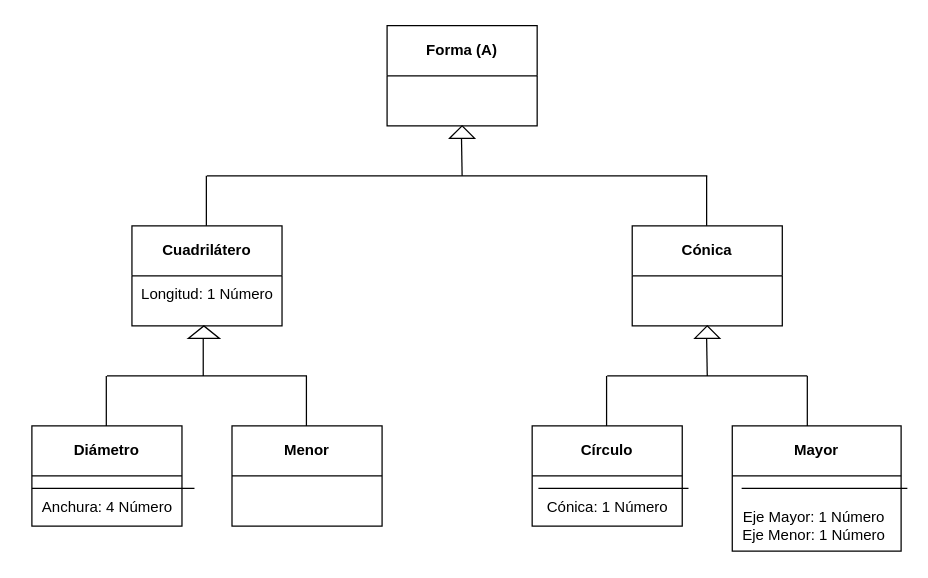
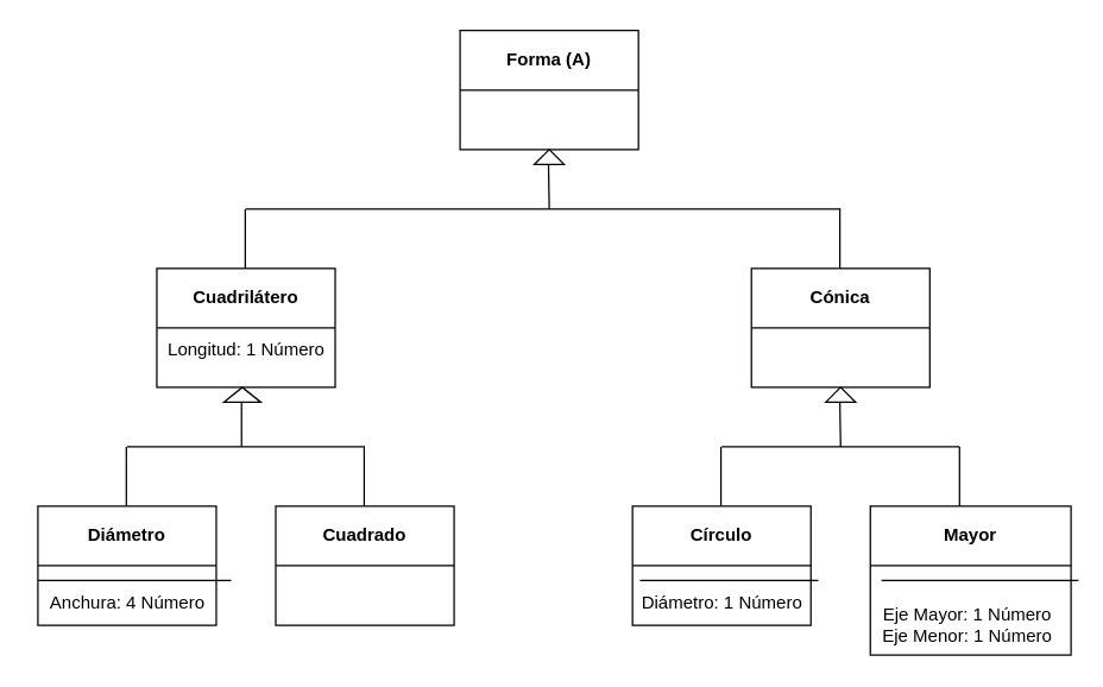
  <mxCell id="0" />
  <mxCell id="1" parent="0" />
  <mxCell id="2" value="Forma (A)" style="swimlane;whiteSpace=wrap;html=1;startSize=40;" vertex="1" parent="1"><mxGeometry x="309" y="20" width="120" height="80" as="geometry" /></mxCell>
  <mxCell id="3" value="Cónica" style="swimlane;whiteSpace=wrap;html=1;startSize=40;" vertex="1" parent="1"><mxGeometry x="505" y="180" width="120" height="80" as="geometry" /></mxCell>
  <mxCell id="4" value="Cuadrilátero" style="swimlane;whiteSpace=wrap;html=1;startSize=40;" vertex="1" parent="1"><mxGeometry x="105" y="180" width="120" height="80" as="geometry" /></mxCell>
  <mxCell id="5" value="Longitud: 1 Número" style="text;html=1;align=center;verticalAlign=middle;resizable=0;points=[];autosize=1;strokeColor=none;fillColor=none;" vertex="1" parent="4"><mxGeometry x="-5" y="40" width="130" height="30" as="geometry" /></mxCell>
  <mxCell id="6" value="Círculo" style="swimlane;whiteSpace=wrap;html=1;startSize=40;" vertex="1" parent="1"><mxGeometry x="425" y="340" width="120" height="80" as="geometry" /></mxCell>
- <mxCell id="7" value="Cónica: 1 Número" style="text;html=1;align=center;verticalAlign=middle;resizable=0;points=[];autosize=1;strokeColor=none;fillColor=none;" vertex="1" parent="6"><mxGeometry x="-5" y="50" width="130" height="30" as="geometry" /></mxCell>
+ <mxCell id="7" value="Diámetro: 1 Número" style="text;html=1;align=center;verticalAlign=middle;resizable=0;points=[];autosize=1;strokeColor=none;fillColor=none;" vertex="1" parent="6"><mxGeometry x="-5" y="50" width="130" height="30" as="geometry" /></mxCell>
  <mxCell id="8" value="" style="endArrow=none;html=1;" edge="1" parent="6"><mxGeometry width="50" height="50" relative="1" as="geometry"><mxPoint x="5" y="50" as="sourcePoint" /><mxPoint x="125" y="50" as="targetPoint" /></mxGeometry></mxCell>
  <mxCell id="9" value="Diámetro" style="swimlane;whiteSpace=wrap;html=1;startSize=40;" vertex="1" parent="1"><mxGeometry x="25" y="340" width="120" height="80" as="geometry" /></mxCell>
  <mxCell id="10" value="Anchura: 4 Número" style="text;html=1;align=center;verticalAlign=middle;resizable=0;points=[];autosize=1;strokeColor=none;fillColor=none;" vertex="1" parent="9"><mxGeometry x="-5" y="50" width="130" height="30" as="geometry" /></mxCell>
  <mxCell id="11" value="" style="endArrow=none;html=1;" edge="1" parent="9"><mxGeometry width="50" height="50" relative="1" as="geometry"><mxPoint y="50" as="sourcePoint" /><mxPoint x="130" y="50" as="targetPoint" /></mxGeometry></mxCell>
- <mxCell id="12" value="Menor" style="swimlane;whiteSpace=wrap;html=1;startSize=40;" vertex="1" parent="1"><mxGeometry x="185" y="340" width="120" height="80" as="geometry" /></mxCell>
+ <mxCell id="12" value="Cuadrado" style="swimlane;whiteSpace=wrap;html=1;startSize=40;" vertex="1" parent="1"><mxGeometry x="185" y="340" width="120" height="80" as="geometry" /></mxCell>
  <mxCell id="13" value="Mayor" style="swimlane;whiteSpace=wrap;html=1;startSize=40;" vertex="1" parent="1"><mxGeometry x="585" y="340" width="135" height="100" as="geometry" /></mxCell>
  <mxCell id="14" value="Eje Mayor: 1 Número&lt;br/&gt;Eje Menor: 1 Número" style="text;html=1;align=center;verticalAlign=middle;resizable=0;points=[];autosize=1;strokeColor=none;fillColor=none;" vertex="1" parent="13"><mxGeometry x="-5" y="60" width="140" height="40" as="geometry" /></mxCell>
  <mxCell id="15" value="" style="endArrow=none;html=1;" edge="1" parent="13"><mxGeometry width="50" height="50" relative="1" as="geometry"><mxPoint x="7.5" y="50" as="sourcePoint" /><mxPoint x="140" y="50" as="targetPoint" /></mxGeometry></mxCell>
  <mxCell id="16" value="" style="triangle;whiteSpace=wrap;html=1;direction=north;" vertex="1" parent="1"><mxGeometry x="359" y="100" width="20" height="10" as="geometry" /></mxCell>
  <mxCell id="17" value="" style="endArrow=none;html=1;" edge="1" parent="1"><mxGeometry width="50" height="50" relative="1" as="geometry"><mxPoint x="368.5" y="110" as="sourcePoint" /><mxPoint x="369" y="140" as="targetPoint" /></mxGeometry></mxCell>
  <mxCell id="18" value="" style="endArrow=none;html=1;" edge="1" parent="1"><mxGeometry width="50" height="50" relative="1" as="geometry"><mxPoint x="165" y="140" as="sourcePoint" /><mxPoint x="565" y="140" as="targetPoint" /></mxGeometry></mxCell>
  <mxCell id="19" value="" style="endArrow=none;html=1;" edge="1" parent="1"><mxGeometry width="50" height="50" relative="1" as="geometry"><mxPoint x="164.5" y="180" as="sourcePoint" /><mxPoint x="164.5" y="140" as="targetPoint" /></mxGeometry></mxCell>
  <mxCell id="20" value="" style="endArrow=none;html=1;" edge="1" parent="1"><mxGeometry width="50" height="50" relative="1" as="geometry"><mxPoint x="564.5" y="140" as="sourcePoint" /><mxPoint x="564.5" y="180" as="targetPoint" /><Array as="points"><mxPoint x="564.5" y="160" /></Array></mxGeometry></mxCell>
  <mxCell id="21" value="" style="triangle;whiteSpace=wrap;html=1;direction=north;" vertex="1" parent="1"><mxGeometry x="150" y="260" width="25" height="10" as="geometry" /></mxCell>
  <mxCell id="22" value="" style="endArrow=none;html=1;" edge="1" parent="1"><mxGeometry width="50" height="50" relative="1" as="geometry"><mxPoint x="162" y="300" as="sourcePoint" /><mxPoint x="162" y="270" as="targetPoint" /></mxGeometry></mxCell>
  <mxCell id="23" value="" style="endArrow=none;html=1;" edge="1" parent="1"><mxGeometry width="50" height="50" relative="1" as="geometry"><mxPoint x="85" y="300" as="sourcePoint" /><mxPoint x="245" y="300" as="targetPoint" /></mxGeometry></mxCell>
  <mxCell id="24" value="" style="endArrow=none;html=1;" edge="1" parent="1"><mxGeometry width="50" height="50" relative="1" as="geometry"><mxPoint x="84.5" y="340" as="sourcePoint" /><mxPoint x="84.5" y="300" as="targetPoint" /></mxGeometry></mxCell>
  <mxCell id="25" value="" style="endArrow=none;html=1;" edge="1" parent="1"><mxGeometry width="50" height="50" relative="1" as="geometry"><mxPoint x="244.5" y="340" as="sourcePoint" /><mxPoint x="244.5" y="300" as="targetPoint" /></mxGeometry></mxCell>
  <mxCell id="26" value="" style="triangle;whiteSpace=wrap;html=1;direction=north;" vertex="1" parent="1"><mxGeometry x="555" y="260" width="20" height="10" as="geometry" /></mxCell>
  <mxCell id="27" value="" style="endArrow=none;html=1;" edge="1" parent="1"><mxGeometry width="50" height="50" relative="1" as="geometry"><mxPoint x="565" y="300" as="sourcePoint" /><mxPoint x="564.5" y="270" as="targetPoint" /></mxGeometry></mxCell>
  <mxCell id="28" value="" style="endArrow=none;html=1;" edge="1" parent="1"><mxGeometry width="50" height="50" relative="1" as="geometry"><mxPoint x="485" y="300" as="sourcePoint" /><mxPoint x="645" y="300" as="targetPoint" /></mxGeometry></mxCell>
  <mxCell id="29" value="" style="endArrow=none;html=1;" edge="1" parent="1"><mxGeometry width="50" height="50" relative="1" as="geometry"><mxPoint x="484.5" y="340" as="sourcePoint" /><mxPoint x="484.5" y="300" as="targetPoint" /></mxGeometry></mxCell>
  <mxCell id="30" value="" style="endArrow=none;html=1;" edge="1" parent="1"><mxGeometry width="50" height="50" relative="1" as="geometry"><mxPoint x="645" y="340" as="sourcePoint" /><mxPoint x="645" y="300" as="targetPoint" /></mxGeometry></mxCell>
